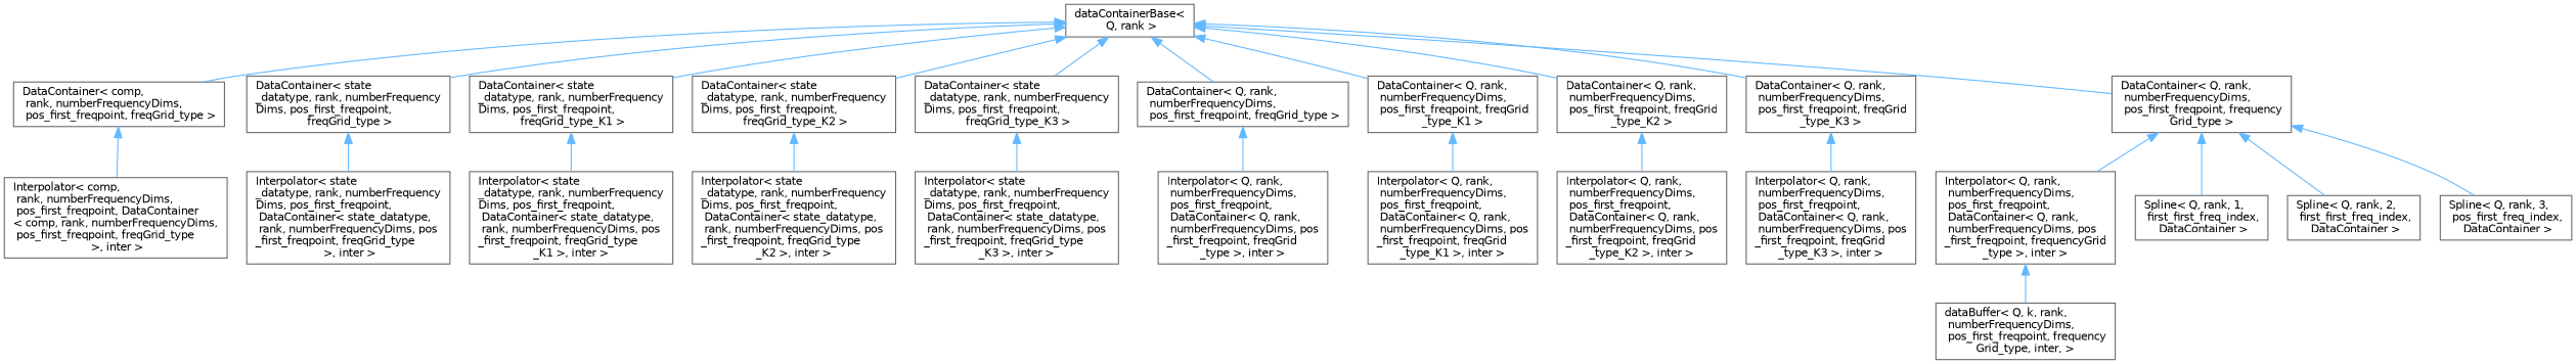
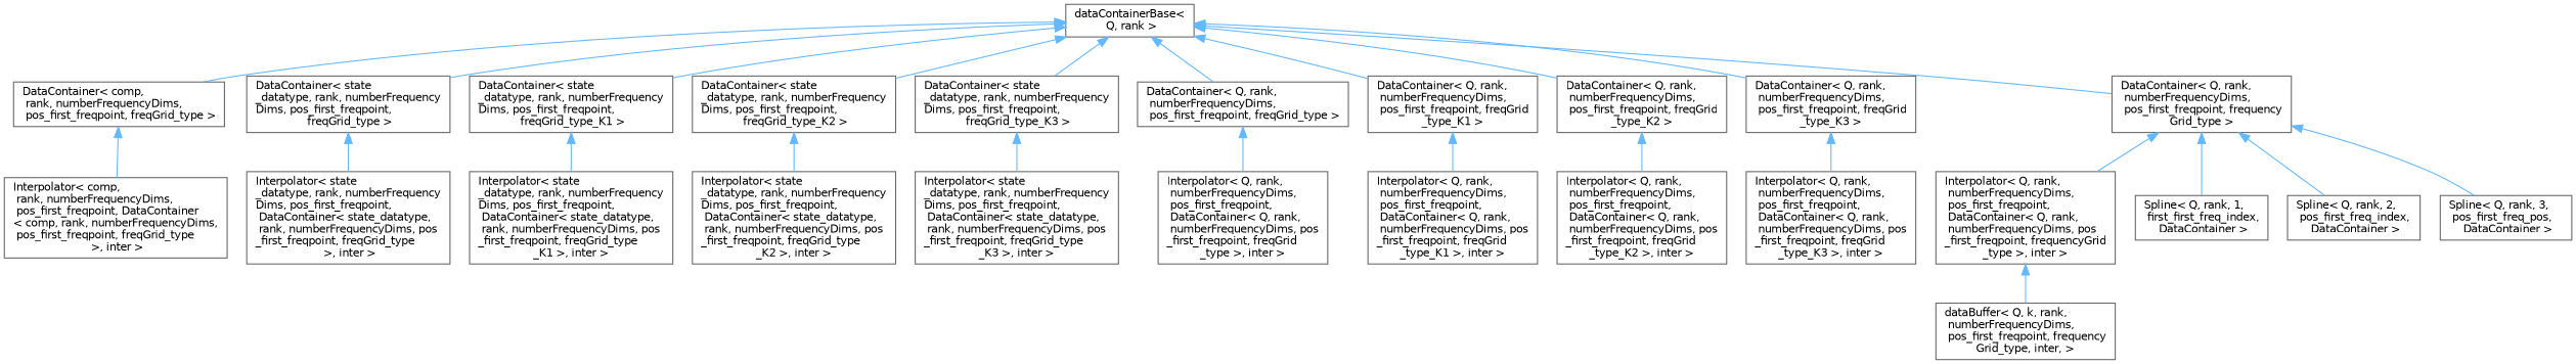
  digraph {
    rankdir=TB
    node [color=grey40 fillcolor=white fontname=Helvetica fontsize=10 shape=box style=filled]
    edge [color=steelblue1 dir=back fontname=Helvetica fontsize=10 labelfontname=Helvetica labelfontsize=10 style=solid]
    n1 [height=0.2 label="dataContainerBase\<\l Q, rank \>" width=0.4]
    n2 [height=0.2 label="DataContainer\< comp,\l rank, numberFrequencyDims,\l pos_first_freqpoint, freqGrid_type \>" width=0.4]
    n3 [height=0.2 label="DataContainer\< state\l_datatype, rank, numberFrequency\lDims, pos_first_freqpoint,\l freqGrid_type \>" width=0.4]
    n4 [height=0.2 label="DataContainer\< state\l_datatype, rank, numberFrequency\lDims, pos_first_freqpoint,\l freqGrid_type_K1 \>" width=0.4]
    n5 [height=0.2 label="DataContainer\< state\l_datatype, rank, numberFrequency\lDims, pos_first_freqpoint,\l freqGrid_type_K2 \>" width=0.4]
    n6 [height=0.2 label="DataContainer\< state\l_datatype, rank, numberFrequency\lDims, pos_first_freqpoint,\l freqGrid_type_K3 \>" width=0.4]
    n7 [height=0.2 label="DataContainer\< Q, rank,\l numberFrequencyDims,\l pos_first_freqpoint, freqGrid_type \>" width=0.4]
    n8 [height=0.2 label="DataContainer\< Q, rank,\l numberFrequencyDims,\l pos_first_freqpoint, freqGrid\l_type_K1 \>" width=0.4]
    n9 [height=0.2 label="DataContainer\< Q, rank,\l numberFrequencyDims,\l pos_first_freqpoint, freqGrid\l_type_K2 \>" width=0.4]
    n10 [height=0.2 label="DataContainer\< Q, rank,\l numberFrequencyDims,\l pos_first_freqpoint, freqGrid\l_type_K3 \>" width=0.4]
    n11 [height=0.2 label="DataContainer\< Q, rank,\l numberFrequencyDims,\l pos_first_freqpoint, frequency\lGrid_type \>" width=0.4]
    n12 [height=0.2 label="Interpolator\< comp,\l rank, numberFrequencyDims,\l pos_first_freqpoint, DataContainer\l\< comp, rank, numberFrequencyDims,\l pos_first_freqpoint, freqGrid_type\l \>, inter \>" width=0.4]
    n13 [height=0.2 label="Interpolator\< state\l_datatype, rank, numberFrequency\lDims, pos_first_freqpoint,\l DataContainer\< state_datatype,\l rank, numberFrequencyDims, pos\l_first_freqpoint, freqGrid_type\l \>, inter \>" width=0.4]
    n14 [height=0.2 label="Interpolator\< state\l_datatype, rank, numberFrequency\lDims, pos_first_freqpoint,\l DataContainer\< state_datatype,\l rank, numberFrequencyDims, pos\l_first_freqpoint, freqGrid_type\l_K1 \>, inter \>" width=0.4]
    n15 [height=0.2 label="Interpolator\< state\l_datatype, rank, numberFrequency\lDims, pos_first_freqpoint,\l DataContainer\< state_datatype,\l rank, numberFrequencyDims, pos\l_first_freqpoint, freqGrid_type\l_K2 \>, inter \>" width=0.4]
    n16 [height=0.2 label="Interpolator\< state\l_datatype, rank, numberFrequency\lDims, pos_first_freqpoint,\l DataContainer\< state_datatype,\l rank, numberFrequencyDims, pos\l_first_freqpoint, freqGrid_type\l_K3 \>, inter \>" width=0.4]
    n17 [height=0.2 label="Interpolator\< Q, rank,\l numberFrequencyDims,\l pos_first_freqpoint,\l DataContainer\< Q, rank,\l numberFrequencyDims, pos\l_first_freqpoint, freqGrid\l_type \>, inter \>" width=0.4]
    n18 [height=0.2 label="Interpolator\< Q, rank,\l numberFrequencyDims,\l pos_first_freqpoint,\l DataContainer\< Q, rank,\l numberFrequencyDims, pos\l_first_freqpoint, freqGrid\l_type_K1 \>, inter \>" width=0.4]
    n19 [height=0.2 label="Interpolator\< Q, rank,\l numberFrequencyDims,\l pos_first_freqpoint,\l DataContainer\< Q, rank,\l numberFrequencyDims, pos\l_first_freqpoint, freqGrid\l_type_K2 \>, inter \>" width=0.4]
    n20 [height=0.2 label="Interpolator\< Q, rank,\l numberFrequencyDims,\l pos_first_freqpoint,\l DataContainer\< Q, rank,\l numberFrequencyDims, pos\l_first_freqpoint, freqGrid\l_type_K3 \>, inter \>" width=0.4]
    n21 [height=0.2 label="Interpolator\< Q, rank,\l numberFrequencyDims,\l pos_first_freqpoint,\l DataContainer\< Q, rank,\l numberFrequencyDims, pos\l_first_freqpoint, frequencyGrid\l_type \>, inter \>" width=0.4]
    n22 [height=0.2 label="Spline\< Q, rank, 1,\l first_first_freq_index,\l DataContainer \>" width=0.4]
-   n23 [height=0.2 label="Spline\< Q, rank, 2,\l first_first_freq_index,\l DataContainer \>" width=0.4]
-   n24 [height=0.2 label="Spline\< Q, rank, 3,\l pos_first_freq_index,\l DataContainer \>" width=0.4]
+   n23 [height=0.2 label="Spline\< Q, rank, 2,\l pos_first_freq_index,\l DataContainer \>" width=0.4]
+   n24 [height=0.2 label="Spline\< Q, rank, 3,\l pos_first_freq_pos,\l DataContainer \>" width=0.4]
    n25 [height=0.2 label="dataBuffer\< Q, k, rank,\l numberFrequencyDims,\l pos_first_freqpoint, frequency\lGrid_type, inter, \>" width=0.4]
    n1 -> n2
    n1 -> n3
    n1 -> n4
    n1 -> n5
    n1 -> n6
    n1 -> n7
    n1 -> n8
    n1 -> n9
    n1 -> n10
    n1 -> n11
    n2 -> n12
    n3 -> n13
    n4 -> n14
    n5 -> n15
    n6 -> n16
    n7 -> n17
    n8 -> n18
    n9 -> n19
    n10 -> n20
    n11 -> n21
    n11 -> n22
    n11 -> n23
    n11 -> n24
    n21 -> n25
  }
